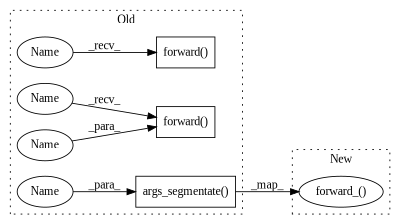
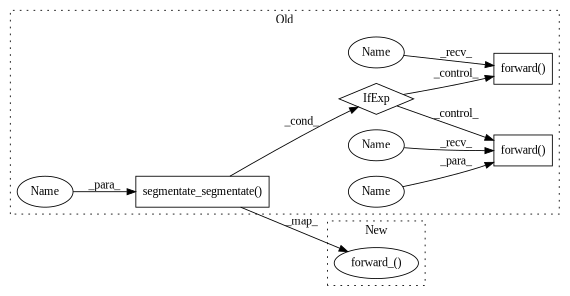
  digraph {
    fontname="Liberation Serif"
    rankdir=LR
    node [a=75 fontname="Liberation Serif" l=4 shape=ellipse]
    edge [fontname="Liberation Serif"]
-   n1 [l="21,1" label="args_segmentate()" s="4140,4168" shape=box]
+   n1 [l="21,1" label="segmentate_segmentate()" s="4140,4168" shape=box]
+   n2 [a=51 l="4,6" label=IfExp s="4136,4169" shape=diamond]
    n3 [l="13,1" label="forward()" s="4175,4195" shape=box]
    n4 [l="13,8" label="forward()" s="4114,4128" shape=box]
    n5 [a=87 label=Name s=4114]
    n6 [a=87 label=Name s=4175]
    n7 [a=87 l=7 label=Name s=4161]
    n8 [a=87 l=7 label=Name s=4188]
    n9 [l="14,1" label="forward_()" s="4316,4337"]
    subgraph cluster_1 {
      label=Old
      style=dotted
      n1
+     n2
      n3
      n4
      n5
      n6
      n7
      n8
    }
    subgraph cluster_2 {
      label=New
      style=dotted
      n9
    }
+   n1 -> n2 [label=_cond_]
    n1 -> n9 [label=_map_]
+   n2 -> n3 [label=_control_]
+   n2 -> n4 [label=_control_]
    n5 -> n4 [label=_recv_]
    n6 -> n3 [label=_recv_]
    n7 -> n1 [label=_para_]
    n8 -> n3 [label=_para_]
  }
